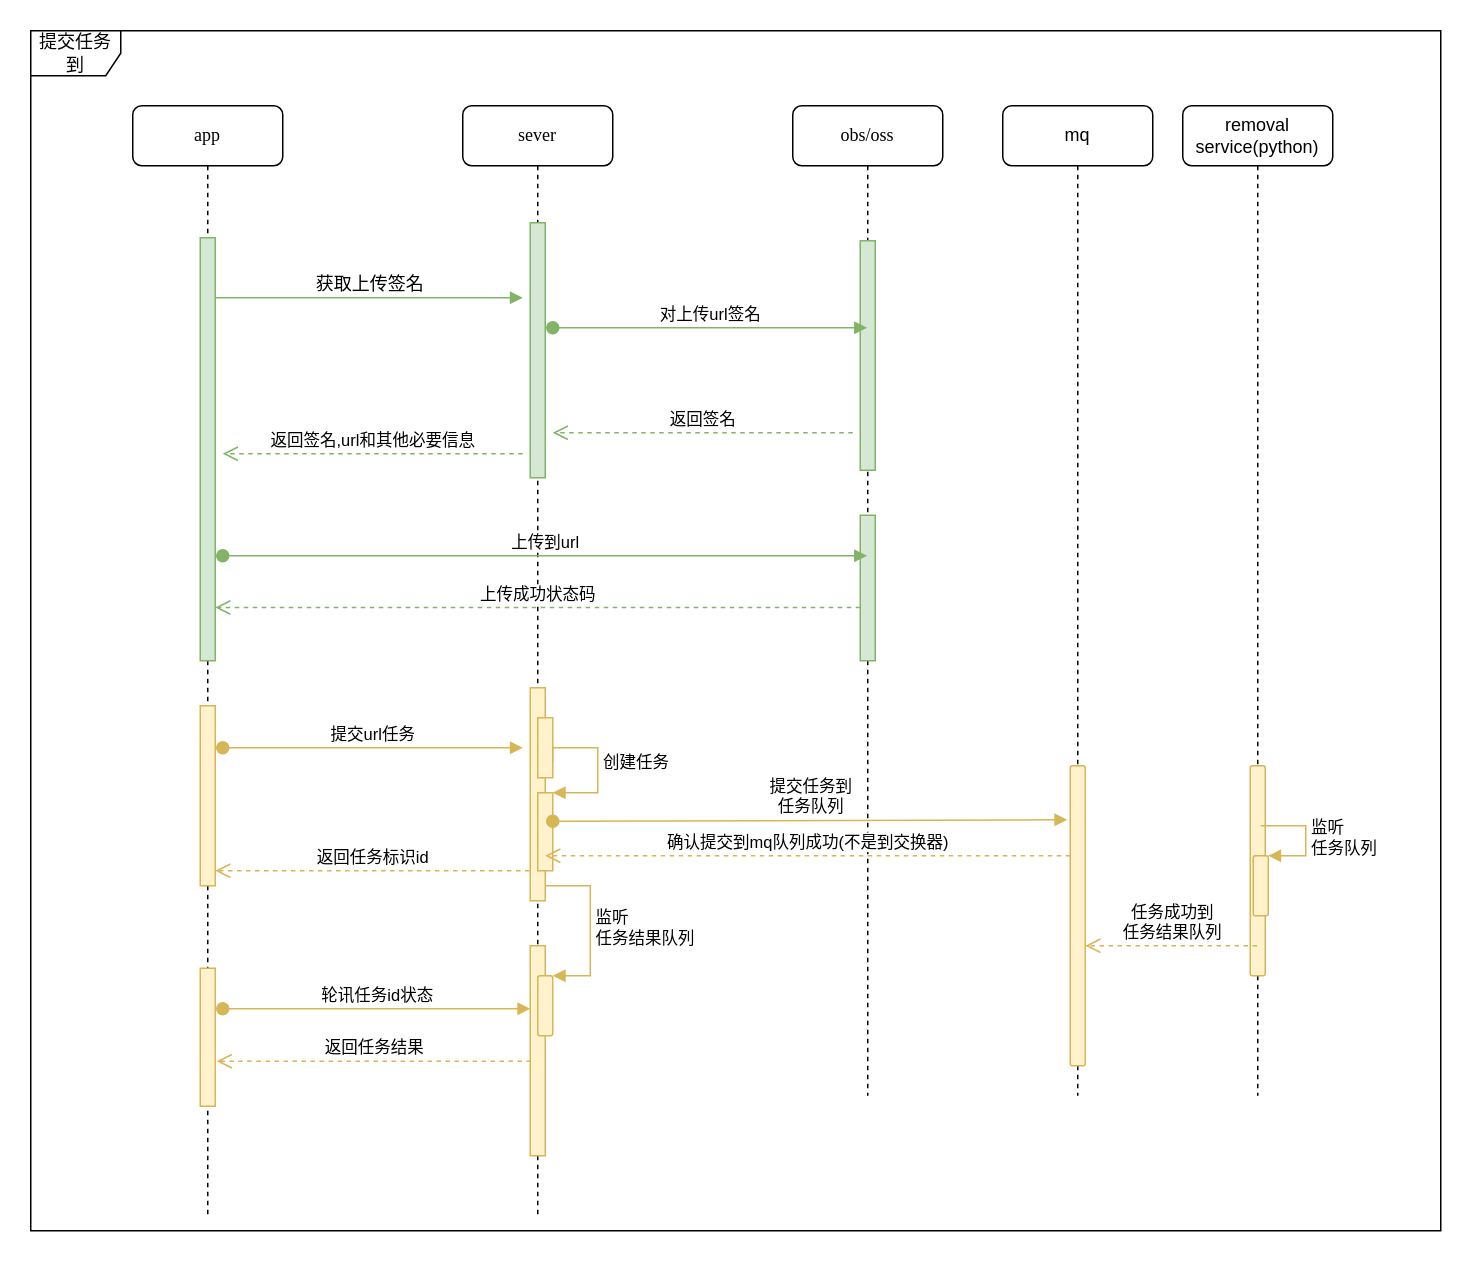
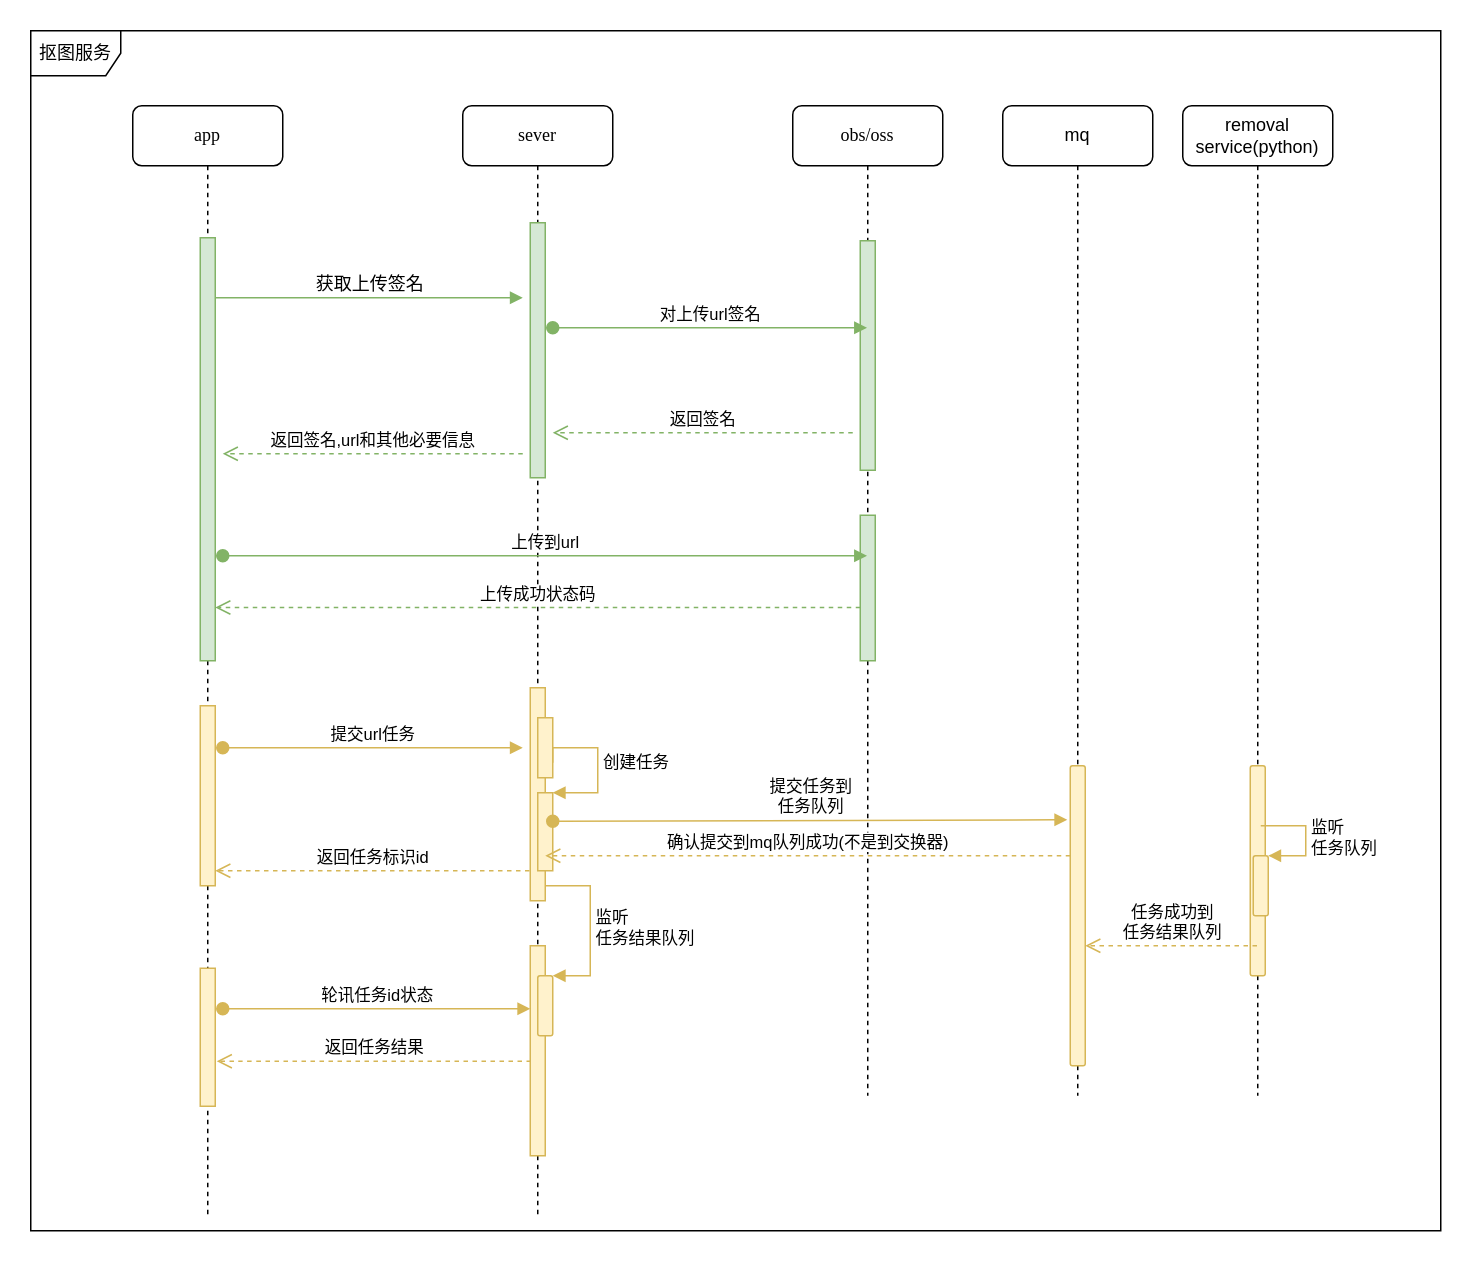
  <mxCell id="0" />
  <mxCell id="1" parent="0" />
  <mxCell id="2" value="sever&lt;br&gt;" style="shape=umlLifeline;perimeter=lifelinePerimeter;whiteSpace=wrap;html=1;container=1;collapsible=0;recursiveResize=0;outlineConnect=0;rounded=1;shadow=0;comic=0;labelBackgroundColor=none;strokeWidth=1;fontFamily=Verdana;fontSize=12;align=center;" parent="1" vertex="1"><mxGeometry x="308" y="70" width="100" height="740" as="geometry" /></mxCell>
  <mxCell id="3" value="" style="html=1;points=[];perimeter=orthogonalPerimeter;fillColor=#d5e8d4;strokeColor=#82b366;" parent="2" vertex="1"><mxGeometry x="45" y="78" width="10" height="170" as="geometry" /></mxCell>
  <mxCell id="4" value="" style="html=1;points=[];perimeter=orthogonalPerimeter;fillColor=#fff2cc;strokeColor=#d6b656;" parent="2" vertex="1"><mxGeometry x="45" y="388" width="10" height="142" as="geometry" /></mxCell>
  <mxCell id="5" value="" style="html=1;points=[];perimeter=orthogonalPerimeter;fillColor=#fff2cc;strokeColor=#d6b656;" parent="2" vertex="1"><mxGeometry x="45" y="560" width="10" height="140" as="geometry" /></mxCell>
  <mxCell id="6" value="" style="html=1;points=[];perimeter=orthogonalPerimeter;fillColor=#fff2cc;strokeColor=#d6b656;" parent="2" vertex="1"><mxGeometry x="50" y="458" width="10" height="52" as="geometry" /></mxCell>
  <mxCell id="7" value="创建任务" style="edgeStyle=orthogonalEdgeStyle;html=1;align=left;spacingLeft=2;endArrow=block;rounded=0;entryX=1;entryY=0;fillColor=#fff2cc;strokeColor=#d6b656;" parent="2" target="6" edge="1"><mxGeometry relative="1" as="geometry"><mxPoint x="60" y="438" as="sourcePoint" /><Array as="points"><mxPoint x="60" y="428" /><mxPoint x="90" y="428" /><mxPoint x="90" y="458" /></Array></mxGeometry></mxCell>
  <mxCell id="8" value="" style="html=1;points=[];perimeter=orthogonalPerimeter;fillColor=#fff2cc;strokeColor=#d6b656;" parent="2" vertex="1"><mxGeometry x="50" y="408" width="10" height="40" as="geometry" /></mxCell>
  <mxCell id="9" value="" style="html=1;points=[];perimeter=orthogonalPerimeter;rounded=1;fillColor=#fff2cc;strokeColor=#d6b656;" vertex="1" parent="2"><mxGeometry x="50" y="580" width="10" height="40" as="geometry" /></mxCell>
  <mxCell id="10" value="监听&lt;br&gt;任务结果队列" style="edgeStyle=orthogonalEdgeStyle;html=1;align=left;spacingLeft=2;endArrow=block;rounded=0;entryX=1;entryY=0;fillColor=#fff2cc;strokeColor=#d6b656;" edge="1" target="9" parent="2"><mxGeometry relative="1" as="geometry"><mxPoint x="55" y="520" as="sourcePoint" /><Array as="points"><mxPoint x="85" y="520" /></Array></mxGeometry></mxCell>
  <mxCell id="11" value="obs/oss&lt;br&gt;" style="shape=umlLifeline;perimeter=lifelinePerimeter;whiteSpace=wrap;html=1;container=1;collapsible=0;recursiveResize=0;outlineConnect=0;rounded=1;shadow=0;comic=0;labelBackgroundColor=none;strokeWidth=1;fontFamily=Verdana;fontSize=12;align=center;" parent="1" vertex="1"><mxGeometry x="528" y="70" width="100" height="660" as="geometry" /></mxCell>
  <mxCell id="12" value="" style="html=1;points=[];perimeter=orthogonalPerimeter;rounded=0;shadow=0;comic=0;labelBackgroundColor=none;strokeWidth=1;fontFamily=Verdana;fontSize=12;align=center;fillColor=#d5e8d4;strokeColor=#82b366;" parent="11" vertex="1"><mxGeometry x="45" y="90" width="10" height="153" as="geometry" /></mxCell>
  <mxCell id="13" value="" style="html=1;points=[];perimeter=orthogonalPerimeter;fillColor=#d5e8d4;strokeColor=#82b366;" parent="11" vertex="1"><mxGeometry x="45" y="273" width="10" height="97" as="geometry" /></mxCell>
  <mxCell id="14" value="app" style="shape=umlLifeline;perimeter=lifelinePerimeter;whiteSpace=wrap;html=1;container=1;collapsible=0;recursiveResize=0;outlineConnect=0;rounded=1;shadow=0;comic=0;labelBackgroundColor=none;strokeWidth=1;fontFamily=Verdana;fontSize=12;align=center;" parent="1" vertex="1"><mxGeometry x="88" y="70" width="100" height="740" as="geometry" /></mxCell>
  <mxCell id="15" value="" style="html=1;points=[];perimeter=orthogonalPerimeter;rounded=0;shadow=0;comic=0;labelBackgroundColor=none;strokeWidth=1;fontFamily=Verdana;fontSize=12;align=center;fillColor=#d5e8d4;strokeColor=#82b366;" parent="14" vertex="1"><mxGeometry x="45" y="88" width="10" height="282" as="geometry" /></mxCell>
  <mxCell id="16" value="" style="html=1;points=[];perimeter=orthogonalPerimeter;fillColor=#fff2cc;strokeColor=#d6b656;" parent="14" vertex="1"><mxGeometry x="45" y="575" width="10" height="92" as="geometry" /></mxCell>
  <mxCell id="17" value="获取上传签名&lt;br&gt;" style="html=1;verticalAlign=bottom;endArrow=block;labelBackgroundColor=none;fontFamily=Verdana;fontSize=12;fillColor=#d5e8d4;strokeColor=#82b366;" parent="1" source="15" edge="1"><mxGeometry relative="1" as="geometry"><mxPoint x="498" y="318" as="sourcePoint" /><mxPoint x="348" y="198" as="targetPoint" /><Array as="points"><mxPoint x="268" y="198" /></Array></mxGeometry></mxCell>
  <mxCell id="18" value="对上传url签名&lt;br&gt;" style="html=1;verticalAlign=bottom;startArrow=oval;startFill=1;endArrow=block;startSize=8;fillColor=#d5e8d4;strokeColor=#82b366;" parent="1" edge="1"><mxGeometry width="60" relative="1" as="geometry"><mxPoint x="368" y="218" as="sourcePoint" /><mxPoint x="577.5" y="218" as="targetPoint" /></mxGeometry></mxCell>
  <mxCell id="19" value="返回签名&lt;br&gt;" style="html=1;verticalAlign=bottom;endArrow=open;dashed=1;endSize=8;fillColor=#d5e8d4;strokeColor=#82b366;" parent="1" edge="1"><mxGeometry relative="1" as="geometry"><mxPoint x="568" y="288" as="sourcePoint" /><mxPoint x="368" y="288" as="targetPoint" /></mxGeometry></mxCell>
  <mxCell id="20" value="返回签名,url和其他必要信息" style="html=1;verticalAlign=bottom;endArrow=open;dashed=1;endSize=8;fillColor=#d5e8d4;strokeColor=#82b366;" parent="1" edge="1"><mxGeometry relative="1" as="geometry"><mxPoint x="348" y="302" as="sourcePoint" /><mxPoint x="148" y="302" as="targetPoint" /></mxGeometry></mxCell>
  <mxCell id="21" value="上传到url" style="html=1;verticalAlign=bottom;startArrow=oval;startFill=1;endArrow=block;startSize=8;fillColor=#d5e8d4;strokeColor=#82b366;" parent="1" edge="1"><mxGeometry width="60" relative="1" as="geometry"><mxPoint x="148" y="370" as="sourcePoint" /><mxPoint x="577.5" y="370" as="targetPoint" /></mxGeometry></mxCell>
  <mxCell id="22" value="上传成功状态码" style="html=1;verticalAlign=bottom;endArrow=open;dashed=1;endSize=8;fillColor=#d5e8d4;strokeColor=#82b366;" parent="1" edge="1"><mxGeometry relative="1" as="geometry"><mxPoint x="573" y="404.5" as="sourcePoint" /><mxPoint x="143" y="404.5" as="targetPoint" /><Array as="points"><mxPoint x="523" y="404.5" /></Array></mxGeometry></mxCell>
  <mxCell id="23" value="提交url任务" style="html=1;verticalAlign=bottom;startArrow=oval;startFill=1;endArrow=block;startSize=8;fillColor=#fff2cc;strokeColor=#d6b656;" parent="1" edge="1"><mxGeometry width="60" relative="1" as="geometry"><mxPoint x="148" y="498" as="sourcePoint" /><mxPoint x="348" y="498" as="targetPoint" /></mxGeometry></mxCell>
  <mxCell id="24" value="返回任务标识id" style="html=1;verticalAlign=bottom;endArrow=open;dashed=1;endSize=8;fillColor=#fff2cc;strokeColor=#d6b656;" parent="1" edge="1"><mxGeometry relative="1" as="geometry"><mxPoint x="352.5" y="580" as="sourcePoint" /><mxPoint x="143" y="580" as="targetPoint" /></mxGeometry></mxCell>
  <mxCell id="25" value="轮讯任务id状态" style="html=1;verticalAlign=bottom;startArrow=oval;startFill=1;endArrow=block;startSize=8;fillColor=#fff2cc;strokeColor=#d6b656;" parent="1" edge="1"><mxGeometry width="60" relative="1" as="geometry"><mxPoint x="148" y="672" as="sourcePoint" /><mxPoint x="353" y="672" as="targetPoint" /><Array as="points"><mxPoint x="308" y="672" /></Array></mxGeometry></mxCell>
  <mxCell id="26" value="返回任务结果" style="html=1;verticalAlign=bottom;endArrow=open;dashed=1;endSize=8;fillColor=#fff2cc;strokeColor=#d6b656;" parent="1" edge="1"><mxGeometry relative="1" as="geometry"><mxPoint x="353.5" y="707" as="sourcePoint" /><mxPoint x="144" y="707" as="targetPoint" /><Array as="points"><mxPoint x="164" y="707" /></Array></mxGeometry></mxCell>
  <mxCell id="27" value="" style="html=1;points=[];perimeter=orthogonalPerimeter;fillColor=#fff2cc;strokeColor=#d6b656;" parent="1" vertex="1"><mxGeometry x="133" y="470" width="10" height="120" as="geometry" /></mxCell>
  <mxCell id="28" value="removal service(python)" style="shape=umlLifeline;perimeter=lifelinePerimeter;whiteSpace=wrap;html=1;container=1;collapsible=0;recursiveResize=0;outlineConnect=0;rounded=1;" vertex="1" parent="1"><mxGeometry x="788" y="70" width="100" height="660" as="geometry" /></mxCell>
  <mxCell id="29" value="" style="html=1;points=[];perimeter=orthogonalPerimeter;rounded=1;fillColor=#fff2cc;strokeColor=#d6b656;" vertex="1" parent="1"><mxGeometry x="833" y="510" width="10" height="140" as="geometry" /></mxCell>
  <mxCell id="30" value="提交任务到&lt;br&gt;任务队列" style="html=1;verticalAlign=bottom;startArrow=oval;startFill=1;endArrow=block;startSize=8;entryX=-0.2;entryY=0.475;entryDx=0;entryDy=0;entryPerimeter=0;fillColor=#fff2cc;strokeColor=#d6b656;" edge="1" parent="1"><mxGeometry width="60" relative="1" as="geometry"><mxPoint x="368" y="547" as="sourcePoint" /><mxPoint x="711" y="546" as="targetPoint" /></mxGeometry></mxCell>
  <mxCell id="31" value="mq&lt;br&gt;" style="shape=umlLifeline;perimeter=lifelinePerimeter;whiteSpace=wrap;html=1;container=1;collapsible=0;recursiveResize=0;outlineConnect=0;rounded=1;" vertex="1" parent="1"><mxGeometry x="668" y="70" width="100" height="660" as="geometry" /></mxCell>
  <mxCell id="32" value="" style="html=1;points=[];perimeter=orthogonalPerimeter;rounded=1;fillColor=#fff2cc;strokeColor=#d6b656;" vertex="1" parent="1"><mxGeometry x="713" y="510" width="10" height="200" as="geometry" /></mxCell>
  <mxCell id="33" value="确认提交到mq队列成功(不是到交换器)" style="html=1;verticalAlign=bottom;endArrow=open;dashed=1;endSize=8;fillColor=#fff2cc;strokeColor=#d6b656;" edge="1" parent="1"><mxGeometry relative="1" as="geometry"><mxPoint x="713" y="570" as="sourcePoint" /><mxPoint x="363" y="570" as="targetPoint" /></mxGeometry></mxCell>
  <mxCell id="34" value="任务成功到&lt;br&gt;任务结果队列" style="html=1;verticalAlign=bottom;endArrow=open;dashed=1;endSize=8;fillColor=#fff2cc;strokeColor=#d6b656;" edge="1" parent="1" source="28"><mxGeometry relative="1" as="geometry"><mxPoint x="803" y="630" as="sourcePoint" /><mxPoint x="723" y="630" as="targetPoint" /></mxGeometry></mxCell>
  <mxCell id="35" value="" style="html=1;points=[];perimeter=orthogonalPerimeter;rounded=1;fillColor=#fff2cc;strokeColor=#d6b656;" vertex="1" parent="1"><mxGeometry x="835" y="570" width="10" height="40" as="geometry" /></mxCell>
  <mxCell id="36" value="监听&lt;br&gt;任务队列" style="edgeStyle=orthogonalEdgeStyle;html=1;align=left;spacingLeft=2;endArrow=block;rounded=0;entryX=1;entryY=0;fillColor=#fff2cc;strokeColor=#d6b656;" edge="1" target="35" parent="1"><mxGeometry relative="1" as="geometry"><mxPoint x="840" y="550" as="sourcePoint" /><Array as="points"><mxPoint x="870" y="550" /></Array></mxGeometry></mxCell>
- <mxCell id="37" value="提交任务到" style="shape=umlFrame;whiteSpace=wrap;html=1;rounded=1;" vertex="1" parent="1"><mxGeometry x="20" y="20" width="940" height="800" as="geometry" /></mxCell>
+ <mxCell id="37" value="抠图服务" style="shape=umlFrame;whiteSpace=wrap;html=1;rounded=1;" vertex="1" parent="1"><mxGeometry x="20" y="20" width="940" height="800" as="geometry" /></mxCell>
